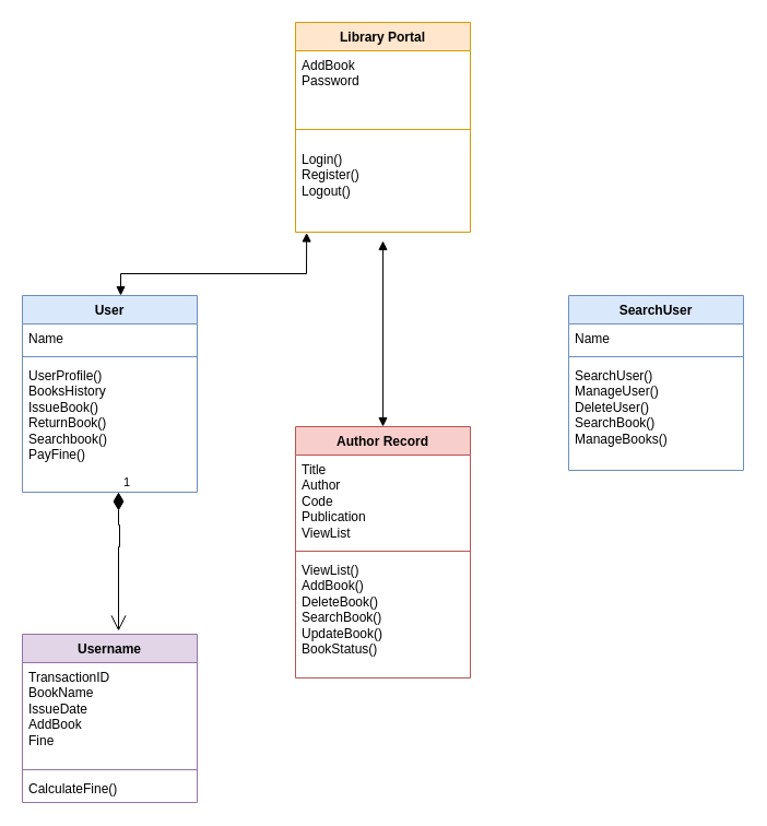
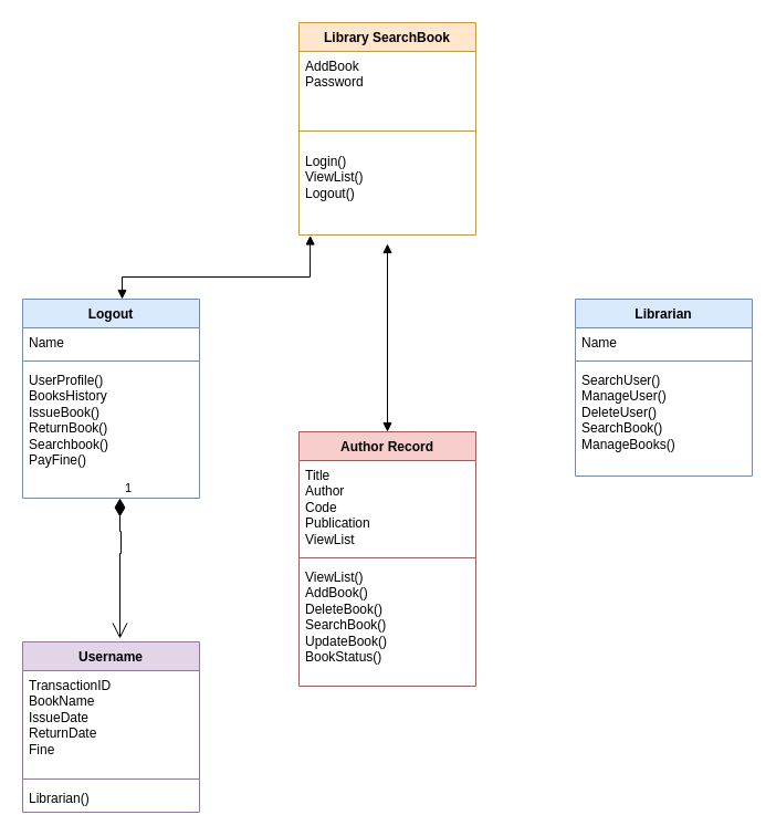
  <mxCell id="0" />
  <mxCell id="1" parent="0" />
- <mxCell id="2" value="Library Portal" style="swimlane;fontStyle=1;align=center;verticalAlign=top;childLayout=stackLayout;horizontal=1;startSize=26;horizontalStack=0;resizeParent=1;resizeParentMax=0;resizeLast=0;collapsible=1;marginBottom=0;whiteSpace=wrap;html=1;fillColor=#ffe6cc;strokeColor=#d79b00;rounded=0;" vertex="1" parent="1"><mxGeometry x="270" y="20" width="160" height="192" as="geometry" /></mxCell>
+ <mxCell id="2" value="Library SearchBook" style="swimlane;fontStyle=1;align=center;verticalAlign=top;childLayout=stackLayout;horizontal=1;startSize=26;horizontalStack=0;resizeParent=1;resizeParentMax=0;resizeLast=0;collapsible=1;marginBottom=0;whiteSpace=wrap;html=1;fillColor=#ffe6cc;strokeColor=#d79b00;rounded=0;" vertex="1" parent="1"><mxGeometry x="270" y="20" width="160" height="192" as="geometry" /></mxCell>
  <mxCell id="3" value="AddBook&lt;div&gt;Password&lt;/div&gt;" style="text;strokeColor=none;fillColor=none;align=left;verticalAlign=top;spacingLeft=4;spacingRight=4;overflow=hidden;rotatable=0;points=[[0,0.5],[1,0.5]];portConstraint=eastwest;whiteSpace=wrap;html=1;rounded=0;" vertex="1" parent="2"><mxGeometry y="26" width="160" height="58" as="geometry" /></mxCell>
  <mxCell id="4" value="" style="line;strokeWidth=1;fillColor=none;align=left;verticalAlign=middle;spacingTop=-1;spacingLeft=3;spacingRight=3;rotatable=0;labelPosition=right;points=[];portConstraint=eastwest;strokeColor=inherit;rounded=0;" vertex="1" parent="2"><mxGeometry y="84" width="160" height="28" as="geometry" /></mxCell>
- <mxCell id="5" value="Login()&lt;div&gt;Register()&lt;/div&gt;&lt;div&gt;Logout()&lt;/div&gt;" style="text;strokeColor=none;fillColor=none;align=left;verticalAlign=top;spacingLeft=4;spacingRight=4;overflow=hidden;rotatable=0;points=[[0,0.5],[1,0.5]];portConstraint=eastwest;whiteSpace=wrap;html=1;rounded=0;" vertex="1" parent="2"><mxGeometry y="112" width="160" height="80" as="geometry" /></mxCell>
- <mxCell id="6" value="User" style="swimlane;fontStyle=1;align=center;verticalAlign=top;childLayout=stackLayout;horizontal=1;startSize=26;horizontalStack=0;resizeParent=1;resizeParentMax=0;resizeLast=0;collapsible=1;marginBottom=0;whiteSpace=wrap;html=1;fillColor=#dae8fc;strokeColor=#6c8ebf;rounded=0;" vertex="1" parent="1"><mxGeometry x="20" y="270" width="160" height="180" as="geometry"><mxRectangle x="70" y="340" width="70" height="30" as="alternateBounds" /></mxGeometry></mxCell>
+ <mxCell id="5" value="Login()&lt;div&gt;ViewList()&lt;/div&gt;&lt;div&gt;Logout()&lt;/div&gt;" style="text;strokeColor=none;fillColor=none;align=left;verticalAlign=top;spacingLeft=4;spacingRight=4;overflow=hidden;rotatable=0;points=[[0,0.5],[1,0.5]];portConstraint=eastwest;whiteSpace=wrap;html=1;rounded=0;" vertex="1" parent="2"><mxGeometry y="112" width="160" height="80" as="geometry" /></mxCell>
+ <mxCell id="6" value="Logout" style="swimlane;fontStyle=1;align=center;verticalAlign=top;childLayout=stackLayout;horizontal=1;startSize=26;horizontalStack=0;resizeParent=1;resizeParentMax=0;resizeLast=0;collapsible=1;marginBottom=0;whiteSpace=wrap;html=1;fillColor=#dae8fc;strokeColor=#6c8ebf;rounded=0;" vertex="1" parent="1"><mxGeometry x="20" y="270" width="160" height="180" as="geometry"><mxRectangle x="70" y="340" width="70" height="30" as="alternateBounds" /></mxGeometry></mxCell>
  <mxCell id="7" value="Name" style="text;strokeColor=none;fillColor=none;align=left;verticalAlign=top;spacingLeft=4;spacingRight=4;overflow=hidden;rotatable=0;points=[[0,0.5],[1,0.5]];portConstraint=eastwest;whiteSpace=wrap;html=1;rounded=0;" vertex="1" parent="6"><mxGeometry y="26" width="160" height="26" as="geometry" /></mxCell>
  <mxCell id="8" value="" style="line;strokeWidth=1;fillColor=none;align=left;verticalAlign=middle;spacingTop=-1;spacingLeft=3;spacingRight=3;rotatable=0;labelPosition=right;points=[];portConstraint=eastwest;strokeColor=inherit;rounded=0;" vertex="1" parent="6"><mxGeometry y="52" width="160" height="8" as="geometry" /></mxCell>
  <mxCell id="9" value="UserProfile()&lt;div&gt;BooksHistory&lt;/div&gt;&lt;div&gt;IssueBook()&lt;/div&gt;&lt;div&gt;ReturnBook()&lt;/div&gt;&lt;div&gt;Searchbook()&lt;/div&gt;&lt;div&gt;PayFine()&lt;/div&gt;" style="text;strokeColor=none;fillColor=none;align=left;verticalAlign=top;spacingLeft=4;spacingRight=4;overflow=hidden;rotatable=0;points=[[0,0.5],[1,0.5]];portConstraint=eastwest;whiteSpace=wrap;html=1;rounded=0;" vertex="1" parent="6"><mxGeometry y="60" width="160" height="120" as="geometry" /></mxCell>
- <mxCell id="10" value="SearchUser" style="swimlane;fontStyle=1;align=center;verticalAlign=top;childLayout=stackLayout;horizontal=1;startSize=26;horizontalStack=0;resizeParent=1;resizeParentMax=0;resizeLast=0;collapsible=1;marginBottom=0;whiteSpace=wrap;html=1;fillColor=#dae8fc;strokeColor=#6c8ebf;rounded=0;" vertex="1" parent="1"><mxGeometry x="520" y="270" width="160" height="160" as="geometry" /></mxCell>
+ <mxCell id="10" value="Librarian" style="swimlane;fontStyle=1;align=center;verticalAlign=top;childLayout=stackLayout;horizontal=1;startSize=26;horizontalStack=0;resizeParent=1;resizeParentMax=0;resizeLast=0;collapsible=1;marginBottom=0;whiteSpace=wrap;html=1;fillColor=#dae8fc;strokeColor=#6c8ebf;rounded=0;" vertex="1" parent="1"><mxGeometry x="520" y="270" width="160" height="160" as="geometry" /></mxCell>
  <mxCell id="11" value="Name" style="text;strokeColor=none;fillColor=none;align=left;verticalAlign=top;spacingLeft=4;spacingRight=4;overflow=hidden;rotatable=0;points=[[0,0.5],[1,0.5]];portConstraint=eastwest;whiteSpace=wrap;html=1;rounded=0;" vertex="1" parent="10"><mxGeometry y="26" width="160" height="26" as="geometry" /></mxCell>
  <mxCell id="12" value="" style="line;strokeWidth=1;fillColor=none;align=left;verticalAlign=middle;spacingTop=-1;spacingLeft=3;spacingRight=3;rotatable=0;labelPosition=right;points=[];portConstraint=eastwest;strokeColor=inherit;rounded=0;" vertex="1" parent="10"><mxGeometry y="52" width="160" height="8" as="geometry" /></mxCell>
  <mxCell id="13" value="SearchUser()&lt;div&gt;ManageUser()&lt;/div&gt;&lt;div&gt;DeleteUser()&lt;/div&gt;&lt;div&gt;SearchBook()&lt;/div&gt;&lt;div&gt;ManageBooks()&lt;/div&gt;" style="text;strokeColor=none;fillColor=none;align=left;verticalAlign=top;spacingLeft=4;spacingRight=4;overflow=hidden;rotatable=0;points=[[0,0.5],[1,0.5]];portConstraint=eastwest;whiteSpace=wrap;html=1;rounded=0;" vertex="1" parent="10"><mxGeometry y="60" width="160" height="100" as="geometry" /></mxCell>
  <mxCell id="14" value="Author Record" style="swimlane;fontStyle=1;align=center;verticalAlign=top;childLayout=stackLayout;horizontal=1;startSize=26;horizontalStack=0;resizeParent=1;resizeParentMax=0;resizeLast=0;collapsible=1;marginBottom=0;whiteSpace=wrap;html=1;fillColor=#f8cecc;strokeColor=#b85450;rounded=0;" vertex="1" parent="1"><mxGeometry x="270" y="390" width="160" height="230" as="geometry" /></mxCell>
  <mxCell id="15" value="Title&lt;div&gt;Author&lt;/div&gt;&lt;div&gt;Code&lt;/div&gt;&lt;div&gt;Publication&lt;/div&gt;&lt;div&gt;ViewList&lt;/div&gt;" style="text;strokeColor=none;fillColor=none;align=left;verticalAlign=top;spacingLeft=4;spacingRight=4;overflow=hidden;rotatable=0;points=[[0,0.5],[1,0.5]];portConstraint=eastwest;whiteSpace=wrap;html=1;rounded=0;" vertex="1" parent="14"><mxGeometry y="26" width="160" height="84" as="geometry" /></mxCell>
  <mxCell id="16" value="" style="line;strokeWidth=1;fillColor=none;align=left;verticalAlign=middle;spacingTop=-1;spacingLeft=3;spacingRight=3;rotatable=0;labelPosition=right;points=[];portConstraint=eastwest;strokeColor=inherit;rounded=0;" vertex="1" parent="14"><mxGeometry y="110" width="160" height="8" as="geometry" /></mxCell>
  <mxCell id="17" value="ViewList()&lt;div&gt;AddBook()&lt;div&gt;DeleteBook()&lt;/div&gt;&lt;div&gt;SearchBook()&lt;/div&gt;&lt;div&gt;UpdateBook()&lt;/div&gt;&lt;div&gt;BookStatus()&lt;/div&gt;&lt;/div&gt;" style="text;strokeColor=none;fillColor=none;align=left;verticalAlign=top;spacingLeft=4;spacingRight=4;overflow=hidden;rotatable=0;points=[[0,0.5],[1,0.5]];portConstraint=eastwest;whiteSpace=wrap;html=1;rounded=0;" vertex="1" parent="14"><mxGeometry y="118" width="160" height="112" as="geometry" /></mxCell>
  <mxCell id="18" value="Username" style="swimlane;fontStyle=1;align=center;verticalAlign=top;childLayout=stackLayout;horizontal=1;startSize=26;horizontalStack=0;resizeParent=1;resizeParentMax=0;resizeLast=0;collapsible=1;marginBottom=0;whiteSpace=wrap;html=1;fillColor=#e1d5e7;strokeColor=#9673a6;" vertex="1" parent="1"><mxGeometry x="20" y="580" width="160" height="154" as="geometry" /></mxCell>
- <mxCell id="19" value="TransactionID&lt;br&gt;BookName&lt;br&gt;IssueDate&lt;br&gt;AddBook&lt;br&gt;Fine" style="text;strokeColor=none;fillColor=none;align=left;verticalAlign=top;spacingLeft=4;spacingRight=4;overflow=hidden;rotatable=0;points=[[0,0.5],[1,0.5]];portConstraint=eastwest;whiteSpace=wrap;html=1;" vertex="1" parent="18"><mxGeometry y="26" width="160" height="94" as="geometry" /></mxCell>
+ <mxCell id="19" value="TransactionID&lt;br&gt;BookName&lt;br&gt;IssueDate&lt;br&gt;ReturnDate&lt;br&gt;Fine" style="text;strokeColor=none;fillColor=none;align=left;verticalAlign=top;spacingLeft=4;spacingRight=4;overflow=hidden;rotatable=0;points=[[0,0.5],[1,0.5]];portConstraint=eastwest;whiteSpace=wrap;html=1;" vertex="1" parent="18"><mxGeometry y="26" width="160" height="94" as="geometry" /></mxCell>
  <mxCell id="20" value="" style="line;strokeWidth=1;fillColor=none;align=left;verticalAlign=middle;spacingTop=-1;spacingLeft=3;spacingRight=3;rotatable=0;labelPosition=right;points=[];portConstraint=eastwest;strokeColor=inherit;" vertex="1" parent="18"><mxGeometry y="120" width="160" height="8" as="geometry" /></mxCell>
- <mxCell id="21" value="CalculateFine()" style="text;strokeColor=none;fillColor=none;align=left;verticalAlign=top;spacingLeft=4;spacingRight=4;overflow=hidden;rotatable=0;points=[[0,0.5],[1,0.5]];portConstraint=eastwest;whiteSpace=wrap;html=1;" vertex="1" parent="18"><mxGeometry y="128" width="160" height="26" as="geometry" /></mxCell>
+ <mxCell id="21" value="Librarian()" style="text;strokeColor=none;fillColor=none;align=left;verticalAlign=top;spacingLeft=4;spacingRight=4;overflow=hidden;rotatable=0;points=[[0,0.5],[1,0.5]];portConstraint=eastwest;whiteSpace=wrap;html=1;" vertex="1" parent="18"><mxGeometry y="128" width="160" height="26" as="geometry" /></mxCell>
  <mxCell id="22" value="" style="endArrow=block;startArrow=block;endFill=1;startFill=1;html=1;rounded=0;exitX=0.5;exitY=0;exitDx=0;exitDy=0;entryX=0.001;entryY=1.006;entryDx=0;entryDy=0;entryPerimeter=0;" edge="1" parent="1"><mxGeometry width="160" relative="1" as="geometry"><mxPoint x="110" y="270" as="sourcePoint" /><mxPoint x="280.16" y="212.48" as="targetPoint" /><Array as="points"><mxPoint x="110" y="250" /><mxPoint x="280" y="250" /></Array></mxGeometry></mxCell>
  <mxCell id="23" value="" style="endArrow=block;startArrow=block;endFill=1;startFill=1;html=1;rounded=0;entryX=0.5;entryY=0;entryDx=0;entryDy=0;" edge="1" parent="1" target="14"><mxGeometry width="160" relative="1" as="geometry"><mxPoint x="350" y="220" as="sourcePoint" /><mxPoint x="470" y="340" as="targetPoint" /></mxGeometry></mxCell>
  <mxCell id="24" value="1" style="endArrow=open;html=1;endSize=12;startArrow=diamondThin;startSize=14;startFill=1;edgeStyle=orthogonalEdgeStyle;align=left;verticalAlign=bottom;rounded=0;" edge="1" parent="1"><mxGeometry x="-1" y="3" relative="1" as="geometry"><mxPoint x="108" y="450" as="sourcePoint" /><mxPoint x="108" y="577" as="targetPoint" /><Array as="points"><mxPoint x="109" y="480" /><mxPoint x="110" y="500" /><mxPoint x="108" y="500" /></Array></mxGeometry></mxCell>
